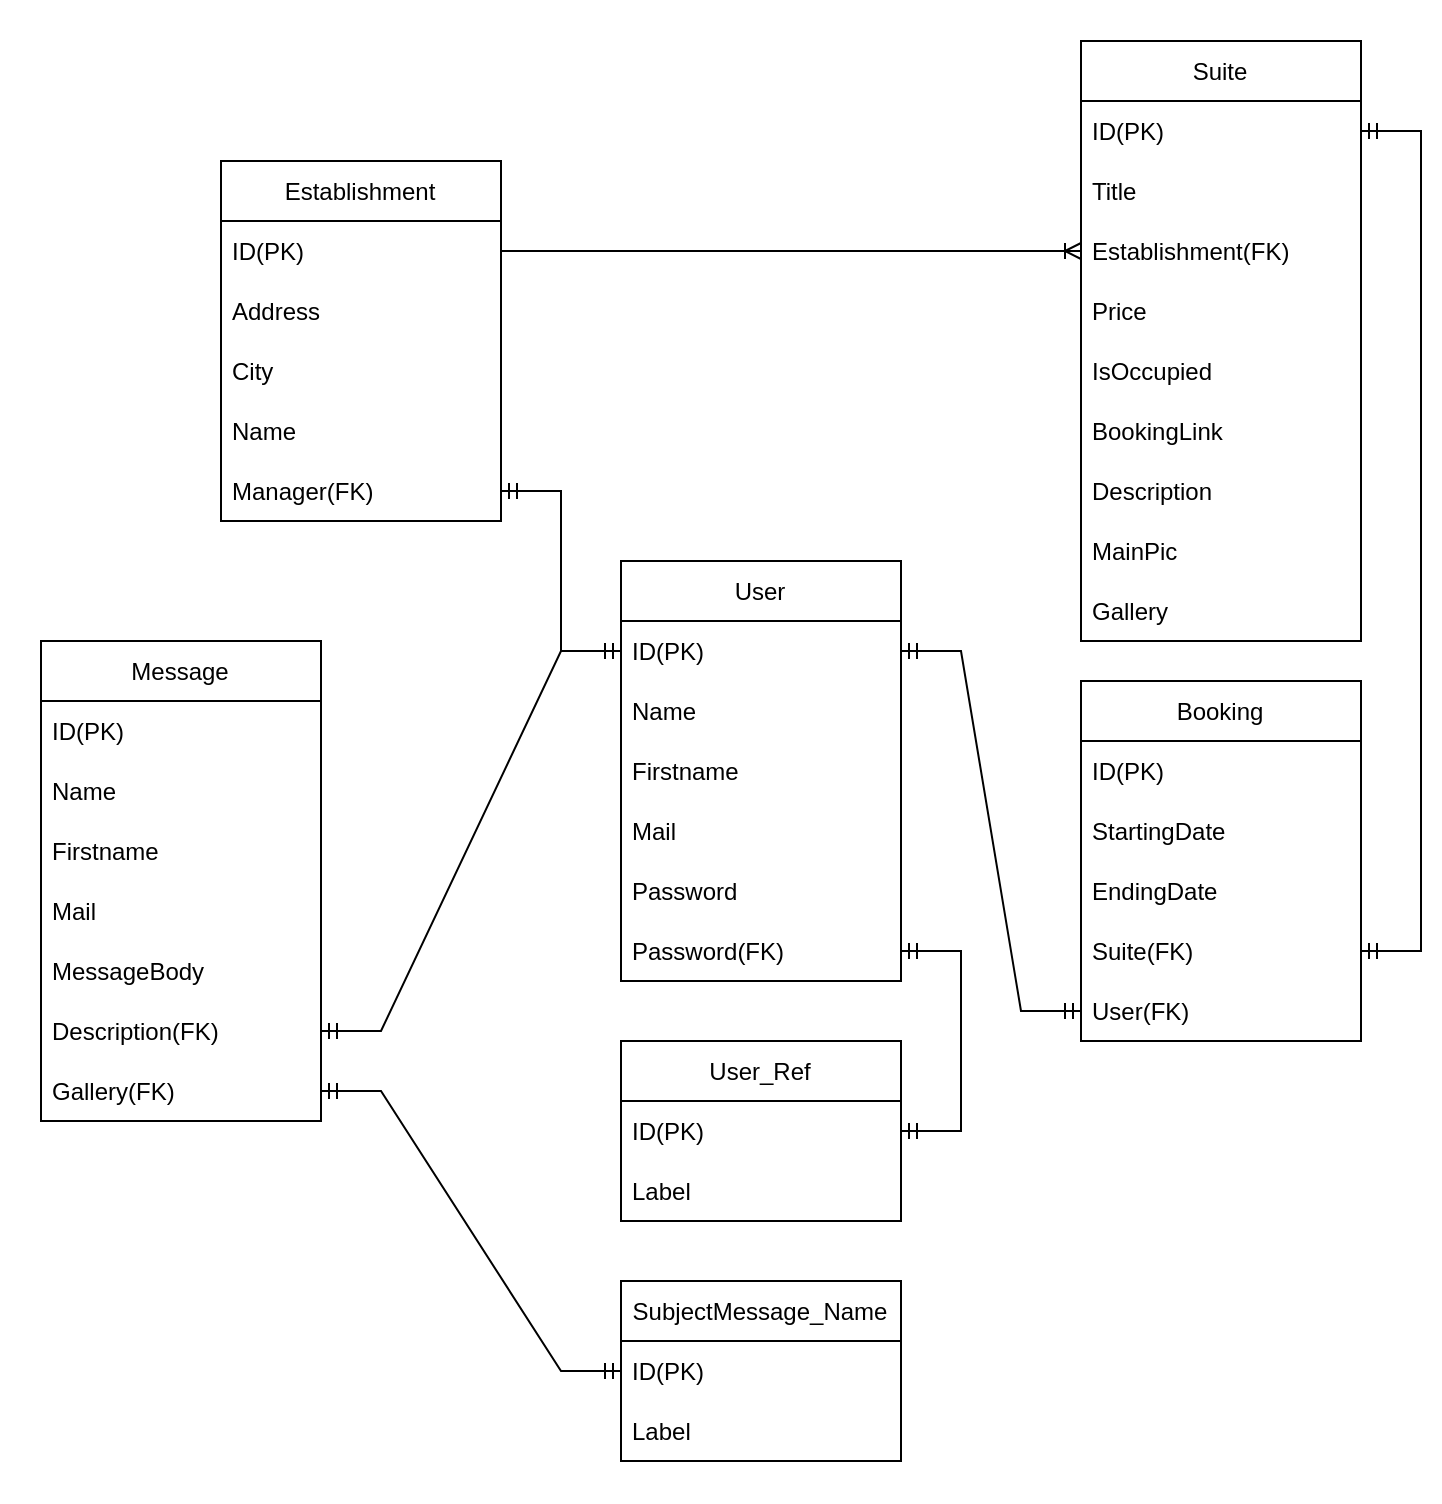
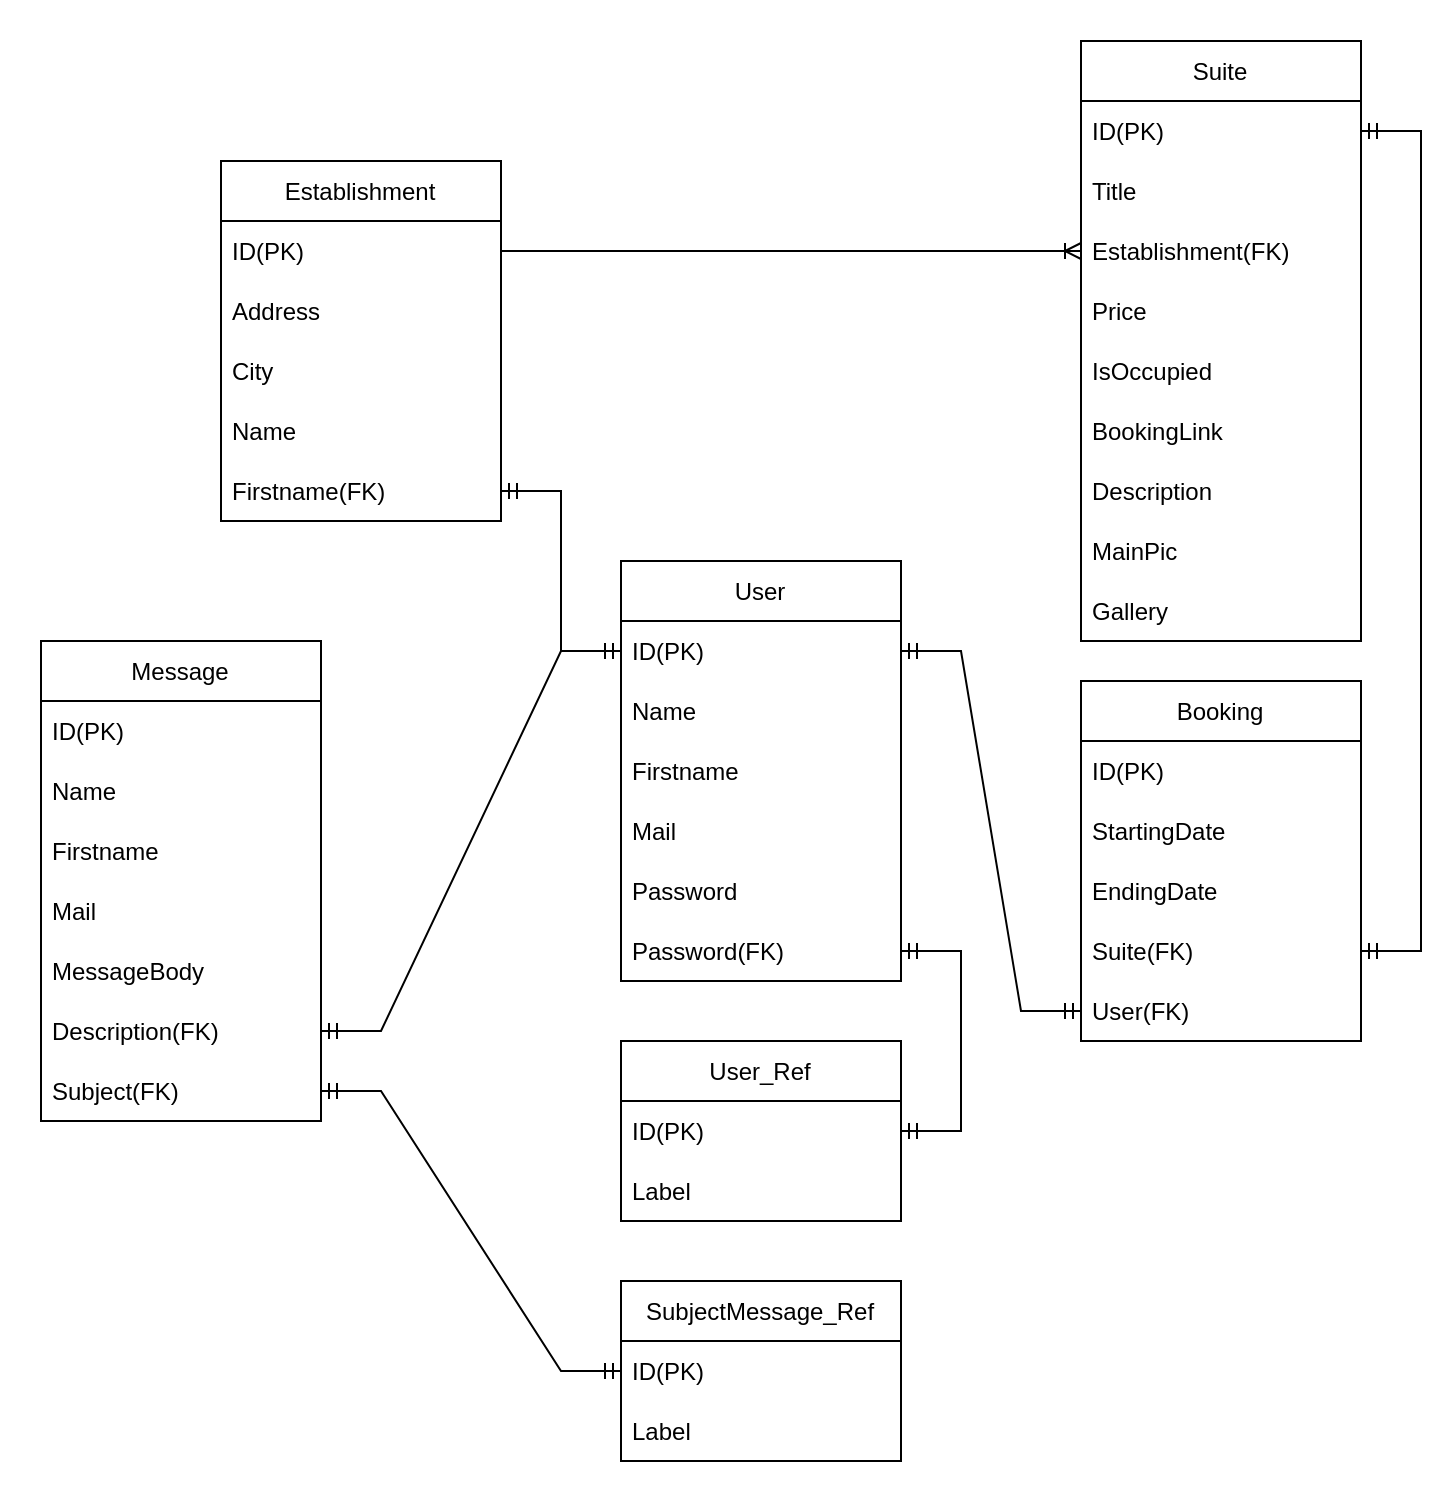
  <mxCell id="0" />
  <mxCell id="1" parent="0" />
  <mxCell id="2" value="User" style="swimlane;fontStyle=0;childLayout=stackLayout;horizontal=1;startSize=30;horizontalStack=0;resizeParent=1;resizeParentMax=0;resizeLast=0;collapsible=1;marginBottom=0;" vertex="1" parent="1"><mxGeometry x="310" y="280" width="140" height="210" as="geometry"><mxRectangle x="100" y="90" width="60" height="30" as="alternateBounds" /></mxGeometry></mxCell>
  <mxCell id="3" value="ID(PK)" style="text;strokeColor=none;fillColor=none;align=left;verticalAlign=middle;spacingLeft=4;spacingRight=4;overflow=hidden;points=[[0,0.5],[1,0.5]];portConstraint=eastwest;rotatable=0;" vertex="1" parent="2"><mxGeometry y="30" width="140" height="30" as="geometry" /></mxCell>
  <mxCell id="4" value="Name" style="text;strokeColor=none;fillColor=none;align=left;verticalAlign=middle;spacingLeft=4;spacingRight=4;overflow=hidden;points=[[0,0.5],[1,0.5]];portConstraint=eastwest;rotatable=0;" vertex="1" parent="2"><mxGeometry y="60" width="140" height="30" as="geometry" /></mxCell>
  <mxCell id="5" value="Firstname" style="text;strokeColor=none;fillColor=none;align=left;verticalAlign=middle;spacingLeft=4;spacingRight=4;overflow=hidden;points=[[0,0.5],[1,0.5]];portConstraint=eastwest;rotatable=0;" vertex="1" parent="2"><mxGeometry y="90" width="140" height="30" as="geometry" /></mxCell>
  <mxCell id="6" value="Mail" style="text;strokeColor=none;fillColor=none;align=left;verticalAlign=middle;spacingLeft=4;spacingRight=4;overflow=hidden;points=[[0,0.5],[1,0.5]];portConstraint=eastwest;rotatable=0;" vertex="1" parent="2"><mxGeometry y="120" width="140" height="30" as="geometry" /></mxCell>
  <mxCell id="7" value="Password" style="text;strokeColor=none;fillColor=none;align=left;verticalAlign=middle;spacingLeft=4;spacingRight=4;overflow=hidden;points=[[0,0.5],[1,0.5]];portConstraint=eastwest;rotatable=0;" vertex="1" parent="2"><mxGeometry y="150" width="140" height="30" as="geometry" /></mxCell>
  <mxCell id="8" value="Password(FK)" style="text;strokeColor=none;fillColor=none;align=left;verticalAlign=middle;spacingLeft=4;spacingRight=4;overflow=hidden;points=[[0,0.5],[1,0.5]];portConstraint=eastwest;rotatable=0;" vertex="1" parent="2"><mxGeometry y="180" width="140" height="30" as="geometry" /></mxCell>
  <mxCell id="9" value="User_Ref" style="swimlane;fontStyle=0;childLayout=stackLayout;horizontal=1;startSize=30;horizontalStack=0;resizeParent=1;resizeParentMax=0;resizeLast=0;collapsible=1;marginBottom=0;" vertex="1" parent="1"><mxGeometry x="310" y="520" width="140" height="90" as="geometry" /></mxCell>
  <mxCell id="10" value="ID(PK)" style="text;strokeColor=none;fillColor=none;align=left;verticalAlign=middle;spacingLeft=4;spacingRight=4;overflow=hidden;points=[[0,0.5],[1,0.5]];portConstraint=eastwest;rotatable=0;" vertex="1" parent="9"><mxGeometry y="30" width="140" height="30" as="geometry" /></mxCell>
  <mxCell id="11" value="Label" style="text;strokeColor=none;fillColor=none;align=left;verticalAlign=middle;spacingLeft=4;spacingRight=4;overflow=hidden;points=[[0,0.5],[1,0.5]];portConstraint=eastwest;rotatable=0;" vertex="1" parent="9"><mxGeometry y="60" width="140" height="30" as="geometry" /></mxCell>
  <mxCell id="12" value="" style="edgeStyle=entityRelationEdgeStyle;fontSize=12;html=1;endArrow=ERmandOne;startArrow=ERmandOne;rounded=0;" edge="1" parent="1" source="8" target="10"><mxGeometry width="100" height="100" relative="1" as="geometry"><mxPoint x="400" y="190" as="sourcePoint" /><mxPoint x="500" y="90" as="targetPoint" /></mxGeometry></mxCell>
  <mxCell id="13" value="Establishment" style="swimlane;fontStyle=0;childLayout=stackLayout;horizontal=1;startSize=30;horizontalStack=0;resizeParent=1;resizeParentMax=0;resizeLast=0;collapsible=1;marginBottom=0;" vertex="1" parent="1"><mxGeometry x="110" y="80" width="140" height="180" as="geometry" /></mxCell>
  <mxCell id="14" value="ID(PK)" style="text;strokeColor=none;fillColor=none;align=left;verticalAlign=middle;spacingLeft=4;spacingRight=4;overflow=hidden;points=[[0,0.5],[1,0.5]];portConstraint=eastwest;rotatable=0;" vertex="1" parent="13"><mxGeometry y="30" width="140" height="30" as="geometry" /></mxCell>
  <mxCell id="15" value="Address" style="text;strokeColor=none;fillColor=none;align=left;verticalAlign=middle;spacingLeft=4;spacingRight=4;overflow=hidden;points=[[0,0.5],[1,0.5]];portConstraint=eastwest;rotatable=0;" vertex="1" parent="13"><mxGeometry y="60" width="140" height="30" as="geometry" /></mxCell>
  <mxCell id="16" value="City" style="text;strokeColor=none;fillColor=none;align=left;verticalAlign=middle;spacingLeft=4;spacingRight=4;overflow=hidden;points=[[0,0.5],[1,0.5]];portConstraint=eastwest;rotatable=0;" vertex="1" parent="13"><mxGeometry y="90" width="140" height="30" as="geometry" /></mxCell>
  <mxCell id="17" value="Name" style="text;strokeColor=none;fillColor=none;align=left;verticalAlign=middle;spacingLeft=4;spacingRight=4;overflow=hidden;points=[[0,0.5],[1,0.5]];portConstraint=eastwest;rotatable=0;" vertex="1" parent="13"><mxGeometry y="120" width="140" height="30" as="geometry" /></mxCell>
- <mxCell id="18" value="Manager(FK)" style="text;strokeColor=none;fillColor=none;align=left;verticalAlign=middle;spacingLeft=4;spacingRight=4;overflow=hidden;points=[[0,0.5],[1,0.5]];portConstraint=eastwest;rotatable=0;" vertex="1" parent="13"><mxGeometry y="150" width="140" height="30" as="geometry" /></mxCell>
+ <mxCell id="18" value="Firstname(FK)" style="text;strokeColor=none;fillColor=none;align=left;verticalAlign=middle;spacingLeft=4;spacingRight=4;overflow=hidden;points=[[0,0.5],[1,0.5]];portConstraint=eastwest;rotatable=0;" vertex="1" parent="13"><mxGeometry y="150" width="140" height="30" as="geometry" /></mxCell>
  <mxCell id="19" value="" style="edgeStyle=entityRelationEdgeStyle;fontSize=12;html=1;endArrow=ERmandOne;startArrow=ERmandOne;rounded=0;exitX=0;exitY=0.5;exitDx=0;exitDy=0;entryX=1;entryY=0.5;entryDx=0;entryDy=0;" edge="1" parent="1" source="3" target="18"><mxGeometry width="100" height="100" relative="1" as="geometry"><mxPoint x="430" y="380" as="sourcePoint" /><mxPoint x="180" y="440" as="targetPoint" /></mxGeometry></mxCell>
  <mxCell id="20" value="Suite" style="swimlane;fontStyle=0;childLayout=stackLayout;horizontal=1;startSize=30;horizontalStack=0;resizeParent=1;resizeParentMax=0;resizeLast=0;collapsible=1;marginBottom=0;" vertex="1" parent="1"><mxGeometry x="540" y="20" width="140" height="300" as="geometry" /></mxCell>
  <mxCell id="21" value="ID(PK)" style="text;strokeColor=none;fillColor=none;align=left;verticalAlign=middle;spacingLeft=4;spacingRight=4;overflow=hidden;points=[[0,0.5],[1,0.5]];portConstraint=eastwest;rotatable=0;" vertex="1" parent="20"><mxGeometry y="30" width="140" height="30" as="geometry" /></mxCell>
  <mxCell id="22" value="Title" style="text;strokeColor=none;fillColor=none;align=left;verticalAlign=middle;spacingLeft=4;spacingRight=4;overflow=hidden;points=[[0,0.5],[1,0.5]];portConstraint=eastwest;rotatable=0;" vertex="1" parent="20"><mxGeometry y="60" width="140" height="30" as="geometry" /></mxCell>
  <mxCell id="23" value="Establishment(FK)" style="text;strokeColor=none;fillColor=none;align=left;verticalAlign=middle;spacingLeft=4;spacingRight=4;overflow=hidden;points=[[0,0.5],[1,0.5]];portConstraint=eastwest;rotatable=0;" vertex="1" parent="20"><mxGeometry y="90" width="140" height="30" as="geometry" /></mxCell>
  <mxCell id="24" value="Price" style="text;strokeColor=none;fillColor=none;align=left;verticalAlign=middle;spacingLeft=4;spacingRight=4;overflow=hidden;points=[[0,0.5],[1,0.5]];portConstraint=eastwest;rotatable=0;" vertex="1" parent="20"><mxGeometry y="120" width="140" height="30" as="geometry" /></mxCell>
  <mxCell id="25" value="IsOccupied" style="text;strokeColor=none;fillColor=none;align=left;verticalAlign=middle;spacingLeft=4;spacingRight=4;overflow=hidden;points=[[0,0.5],[1,0.5]];portConstraint=eastwest;rotatable=0;" vertex="1" parent="20"><mxGeometry y="150" width="140" height="30" as="geometry" /></mxCell>
  <mxCell id="26" value="BookingLink" style="text;strokeColor=none;fillColor=none;align=left;verticalAlign=middle;spacingLeft=4;spacingRight=4;overflow=hidden;points=[[0,0.5],[1,0.5]];portConstraint=eastwest;rotatable=0;" vertex="1" parent="20"><mxGeometry y="180" width="140" height="30" as="geometry" /></mxCell>
  <mxCell id="27" value="Description" style="text;strokeColor=none;fillColor=none;align=left;verticalAlign=middle;spacingLeft=4;spacingRight=4;overflow=hidden;points=[[0,0.5],[1,0.5]];portConstraint=eastwest;rotatable=0;" vertex="1" parent="20"><mxGeometry y="210" width="140" height="30" as="geometry" /></mxCell>
  <mxCell id="28" value="MainPic" style="text;strokeColor=none;fillColor=none;align=left;verticalAlign=middle;spacingLeft=4;spacingRight=4;overflow=hidden;points=[[0,0.5],[1,0.5]];portConstraint=eastwest;rotatable=0;" vertex="1" parent="20"><mxGeometry y="240" width="140" height="30" as="geometry" /></mxCell>
  <mxCell id="29" value="Gallery" style="text;strokeColor=none;fillColor=none;align=left;verticalAlign=middle;spacingLeft=4;spacingRight=4;overflow=hidden;points=[[0,0.5],[1,0.5]];portConstraint=eastwest;rotatable=0;" vertex="1" parent="20"><mxGeometry y="270" width="140" height="30" as="geometry" /></mxCell>
  <mxCell id="30" value="" style="edgeStyle=entityRelationEdgeStyle;fontSize=12;html=1;endArrow=ERoneToMany;rounded=0;" edge="1" parent="1" source="14" target="23"><mxGeometry width="100" height="100" relative="1" as="geometry"><mxPoint x="590" y="160" as="sourcePoint" /><mxPoint x="680" y="60" as="targetPoint" /></mxGeometry></mxCell>
  <mxCell id="31" value="Booking" style="swimlane;fontStyle=0;childLayout=stackLayout;horizontal=1;startSize=30;horizontalStack=0;resizeParent=1;resizeParentMax=0;resizeLast=0;collapsible=1;marginBottom=0;" vertex="1" parent="1"><mxGeometry x="540" y="340" width="140" height="180" as="geometry" /></mxCell>
  <mxCell id="32" value="ID(PK)" style="text;strokeColor=none;fillColor=none;align=left;verticalAlign=middle;spacingLeft=4;spacingRight=4;overflow=hidden;points=[[0,0.5],[1,0.5]];portConstraint=eastwest;rotatable=0;" vertex="1" parent="31"><mxGeometry y="30" width="140" height="30" as="geometry" /></mxCell>
  <mxCell id="33" value="StartingDate" style="text;strokeColor=none;fillColor=none;align=left;verticalAlign=middle;spacingLeft=4;spacingRight=4;overflow=hidden;points=[[0,0.5],[1,0.5]];portConstraint=eastwest;rotatable=0;" vertex="1" parent="31"><mxGeometry y="60" width="140" height="30" as="geometry" /></mxCell>
  <mxCell id="34" value="EndingDate" style="text;strokeColor=none;fillColor=none;align=left;verticalAlign=middle;spacingLeft=4;spacingRight=4;overflow=hidden;points=[[0,0.5],[1,0.5]];portConstraint=eastwest;rotatable=0;" vertex="1" parent="31"><mxGeometry y="90" width="140" height="30" as="geometry" /></mxCell>
  <mxCell id="35" value="Suite(FK)" style="text;strokeColor=none;fillColor=none;align=left;verticalAlign=middle;spacingLeft=4;spacingRight=4;overflow=hidden;points=[[0,0.5],[1,0.5]];portConstraint=eastwest;rotatable=0;" vertex="1" parent="31"><mxGeometry y="120" width="140" height="30" as="geometry" /></mxCell>
  <mxCell id="36" value="User(FK)" style="text;strokeColor=none;fillColor=none;align=left;verticalAlign=middle;spacingLeft=4;spacingRight=4;overflow=hidden;points=[[0,0.5],[1,0.5]];portConstraint=eastwest;rotatable=0;" vertex="1" parent="31"><mxGeometry y="150" width="140" height="30" as="geometry" /></mxCell>
  <mxCell id="37" value="" style="edgeStyle=entityRelationEdgeStyle;fontSize=12;html=1;endArrow=ERmandOne;startArrow=ERmandOne;rounded=0;strokeColor=default;" edge="1" parent="1" source="21" target="35"><mxGeometry width="100" height="100" relative="1" as="geometry"><mxPoint x="780" y="287" as="sourcePoint" /><mxPoint x="820" y="90" as="targetPoint" /></mxGeometry></mxCell>
  <mxCell id="38" value="" style="edgeStyle=entityRelationEdgeStyle;fontSize=12;html=1;endArrow=ERmandOne;startArrow=ERmandOne;rounded=0;strokeColor=default;exitX=1;exitY=0.5;exitDx=0;exitDy=0;" edge="1" parent="1" source="3" target="36"><mxGeometry width="100" height="100" relative="1" as="geometry"><mxPoint x="480" y="510" as="sourcePoint" /><mxPoint x="580" y="410" as="targetPoint" /></mxGeometry></mxCell>
  <mxCell id="39" value="Message" style="swimlane;fontStyle=0;childLayout=stackLayout;horizontal=1;startSize=30;horizontalStack=0;resizeParent=1;resizeParentMax=0;resizeLast=0;collapsible=1;marginBottom=0;" vertex="1" parent="1"><mxGeometry x="20" y="320" width="140" height="240" as="geometry" /></mxCell>
  <mxCell id="40" value="ID(PK)" style="text;strokeColor=none;fillColor=none;align=left;verticalAlign=middle;spacingLeft=4;spacingRight=4;overflow=hidden;points=[[0,0.5],[1,0.5]];portConstraint=eastwest;rotatable=0;" vertex="1" parent="39"><mxGeometry y="30" width="140" height="30" as="geometry" /></mxCell>
  <mxCell id="41" value="Name" style="text;strokeColor=none;fillColor=none;align=left;verticalAlign=middle;spacingLeft=4;spacingRight=4;overflow=hidden;points=[[0,0.5],[1,0.5]];portConstraint=eastwest;rotatable=0;" vertex="1" parent="39"><mxGeometry y="60" width="140" height="30" as="geometry" /></mxCell>
  <mxCell id="42" value="Firstname" style="text;strokeColor=none;fillColor=none;align=left;verticalAlign=middle;spacingLeft=4;spacingRight=4;overflow=hidden;points=[[0,0.5],[1,0.5]];portConstraint=eastwest;rotatable=0;" vertex="1" parent="39"><mxGeometry y="90" width="140" height="30" as="geometry" /></mxCell>
  <mxCell id="43" value="Mail" style="text;strokeColor=none;fillColor=none;align=left;verticalAlign=middle;spacingLeft=4;spacingRight=4;overflow=hidden;points=[[0,0.5],[1,0.5]];portConstraint=eastwest;rotatable=0;" vertex="1" parent="39"><mxGeometry y="120" width="140" height="30" as="geometry" /></mxCell>
  <mxCell id="44" value="MessageBody" style="text;strokeColor=none;fillColor=none;align=left;verticalAlign=middle;spacingLeft=4;spacingRight=4;overflow=hidden;points=[[0,0.5],[1,0.5]];portConstraint=eastwest;rotatable=0;" vertex="1" parent="39"><mxGeometry y="150" width="140" height="30" as="geometry" /></mxCell>
  <mxCell id="45" value="Description(FK)" style="text;strokeColor=none;fillColor=none;align=left;verticalAlign=middle;spacingLeft=4;spacingRight=4;overflow=hidden;points=[[0,0.5],[1,0.5]];portConstraint=eastwest;rotatable=0;" vertex="1" parent="39"><mxGeometry y="180" width="140" height="30" as="geometry" /></mxCell>
- <mxCell id="46" value="Gallery(FK)" style="text;strokeColor=none;fillColor=none;align=left;verticalAlign=middle;spacingLeft=4;spacingRight=4;overflow=hidden;points=[[0,0.5],[1,0.5]];portConstraint=eastwest;rotatable=0;" vertex="1" parent="39"><mxGeometry y="210" width="140" height="30" as="geometry" /></mxCell>
+ <mxCell id="46" value="Subject(FK)" style="text;strokeColor=none;fillColor=none;align=left;verticalAlign=middle;spacingLeft=4;spacingRight=4;overflow=hidden;points=[[0,0.5],[1,0.5]];portConstraint=eastwest;rotatable=0;" vertex="1" parent="39"><mxGeometry y="210" width="140" height="30" as="geometry" /></mxCell>
  <mxCell id="47" value="" style="edgeStyle=entityRelationEdgeStyle;fontSize=12;html=1;endArrow=ERmandOne;startArrow=ERmandOne;rounded=0;strokeColor=default;" edge="1" parent="1" source="45" target="3"><mxGeometry width="100" height="100" relative="1" as="geometry"><mxPoint x="160" y="470" as="sourcePoint" /><mxPoint x="260" y="370" as="targetPoint" /></mxGeometry></mxCell>
- <mxCell id="48" value="SubjectMessage_Name" style="swimlane;fontStyle=0;childLayout=stackLayout;horizontal=1;startSize=30;horizontalStack=0;resizeParent=1;resizeParentMax=0;resizeLast=0;collapsible=1;marginBottom=0;" vertex="1" parent="1"><mxGeometry x="310" y="640" width="140" height="90" as="geometry" /></mxCell>
+ <mxCell id="48" value="SubjectMessage_Ref" style="swimlane;fontStyle=0;childLayout=stackLayout;horizontal=1;startSize=30;horizontalStack=0;resizeParent=1;resizeParentMax=0;resizeLast=0;collapsible=1;marginBottom=0;" vertex="1" parent="1"><mxGeometry x="310" y="640" width="140" height="90" as="geometry" /></mxCell>
  <mxCell id="49" value="ID(PK)" style="text;strokeColor=none;fillColor=none;align=left;verticalAlign=middle;spacingLeft=4;spacingRight=4;overflow=hidden;points=[[0,0.5],[1,0.5]];portConstraint=eastwest;rotatable=0;" vertex="1" parent="48"><mxGeometry y="30" width="140" height="30" as="geometry" /></mxCell>
  <mxCell id="50" value="Label" style="text;strokeColor=none;fillColor=none;align=left;verticalAlign=middle;spacingLeft=4;spacingRight=4;overflow=hidden;points=[[0,0.5],[1,0.5]];portConstraint=eastwest;rotatable=0;" vertex="1" parent="48"><mxGeometry y="60" width="140" height="30" as="geometry" /></mxCell>
  <mxCell id="51" value="" style="edgeStyle=entityRelationEdgeStyle;fontSize=12;html=1;endArrow=ERmandOne;startArrow=ERmandOne;rounded=0;strokeColor=default;entryX=0;entryY=0.5;entryDx=0;entryDy=0;" edge="1" parent="1" source="46" target="49"><mxGeometry width="100" height="100" relative="1" as="geometry"><mxPoint x="120" y="700" as="sourcePoint" /><mxPoint x="220" y="600" as="targetPoint" /></mxGeometry></mxCell>
